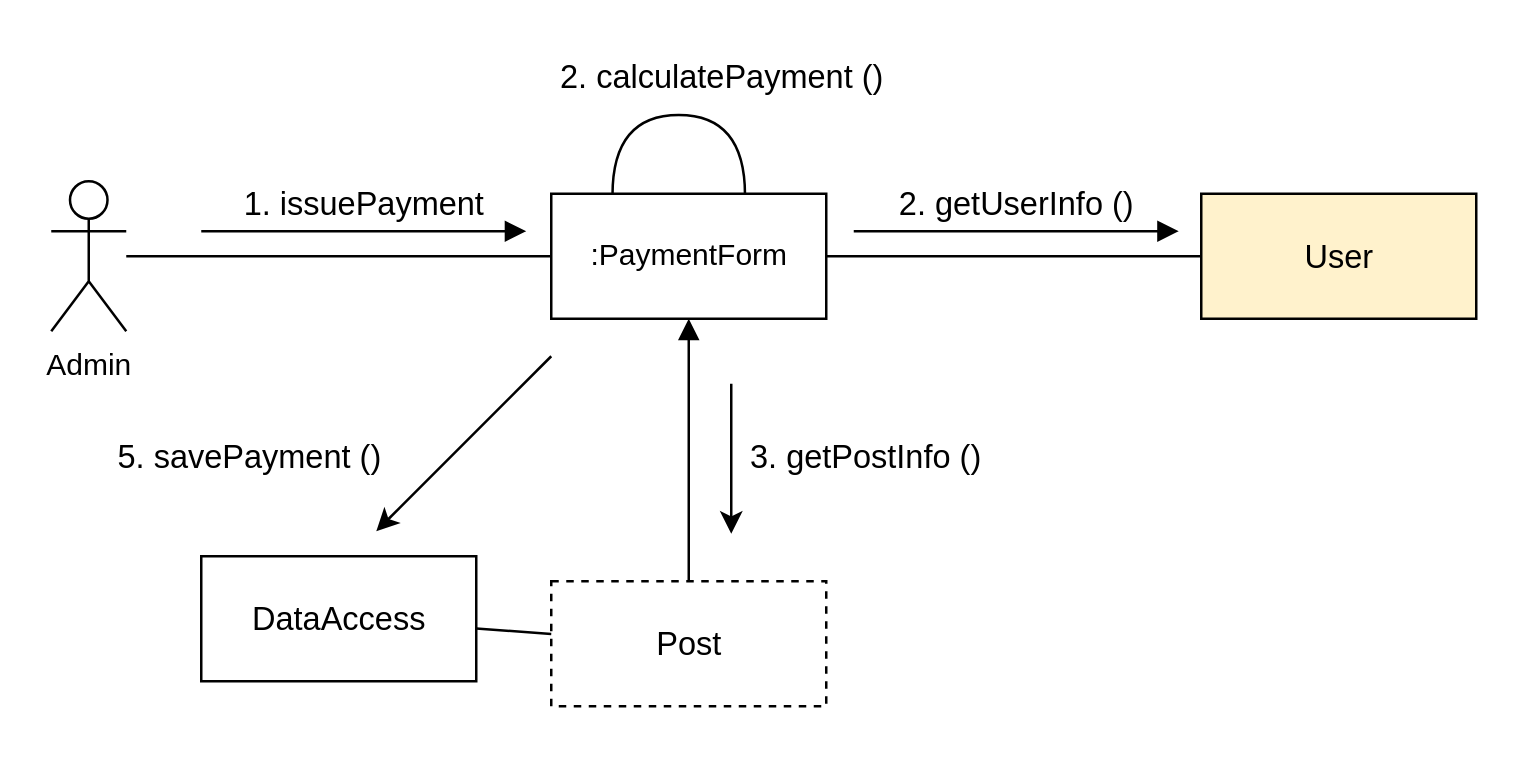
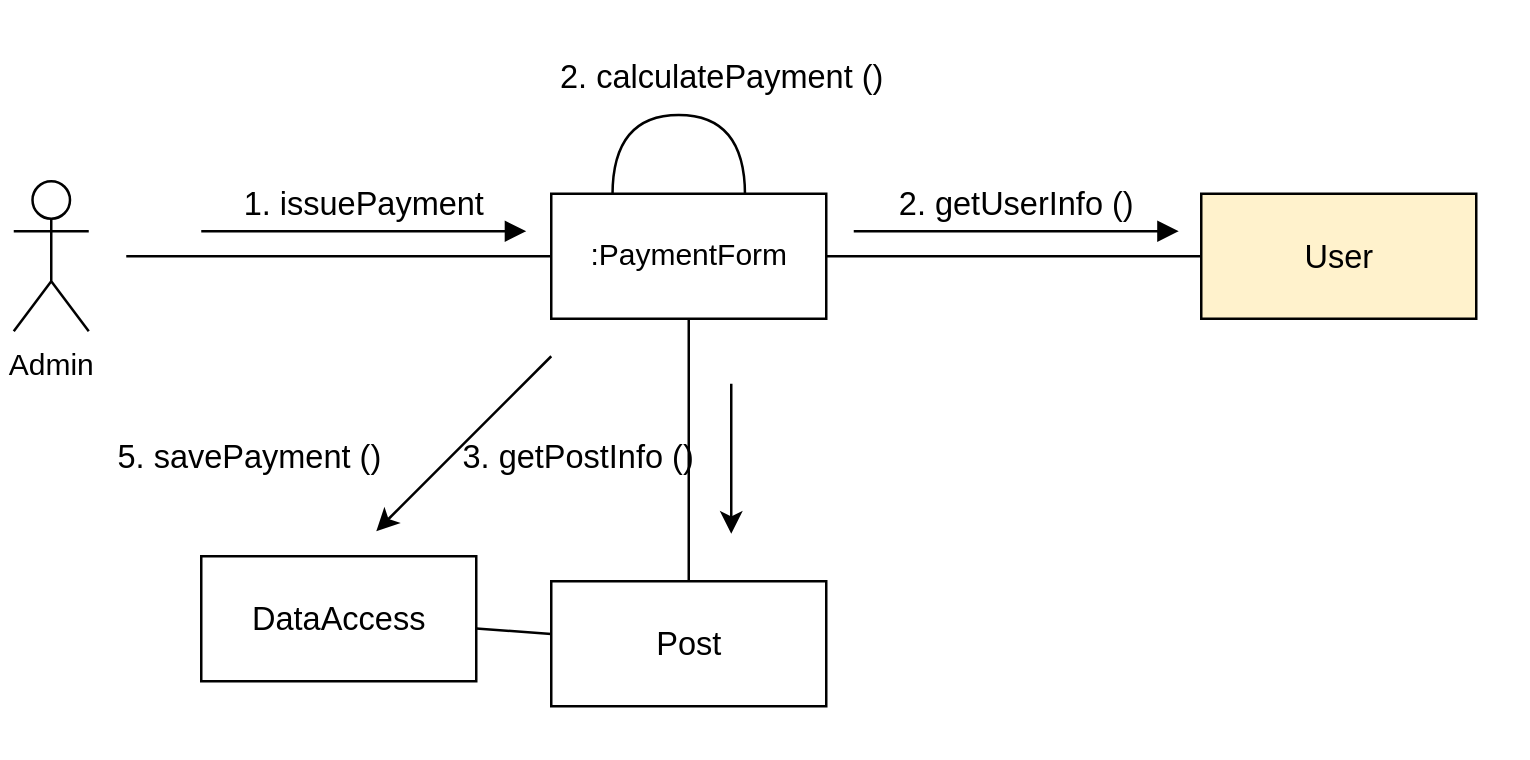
  <mxCell id="0" />
  <mxCell id="1" parent="0" />
- <mxCell id="2" value="Admin" style="shape=umlActor;verticalLabelPosition=bottom;labelBackgroundColor=#ffffff;verticalAlign=top;html=1;" vertex="1" parent="1"><mxGeometry x="20" y="72" width="30" height="60" as="geometry" /></mxCell>
+ <mxCell id="2" value="Admin" style="shape=umlActor;verticalLabelPosition=bottom;labelBackgroundColor=#ffffff;verticalAlign=top;html=1;" vertex="1" parent="1"><mxGeometry x="5" y="72" width="30" height="60" as="geometry" /></mxCell>
  <mxCell id="3" value=":PaymentForm" style="html=1;" vertex="1" parent="1"><mxGeometry x="220" y="77" width="110" height="50" as="geometry" /></mxCell>
  <mxCell id="4" value="&lt;font style=&quot;font-size: 13px&quot;&gt;User&lt;/font&gt;" style="html=1;fillColor=#fff2cc;" vertex="1" parent="1"><mxGeometry x="480" y="77" width="110" height="50" as="geometry" /></mxCell>
- <mxCell id="5" value="&lt;font style=&quot;font-size: 13px&quot;&gt;Post&lt;/font&gt;" style="html=1;dashed=1;" vertex="1" parent="1"><mxGeometry x="220" y="232" width="110" height="50" as="geometry" /></mxCell>
+ <mxCell id="5" value="&lt;font style=&quot;font-size: 13px&quot;&gt;Post&lt;/font&gt;" style="html=1;" vertex="1" parent="1"><mxGeometry x="220" y="232" width="110" height="50" as="geometry" /></mxCell>
  <mxCell id="6" value="" style="line;strokeWidth=1;fillColor=none;align=left;verticalAlign=middle;spacingTop=-1;spacingLeft=3;spacingRight=3;rotatable=0;labelPosition=right;points=[];portConstraint=eastwest;fontSize=12;" vertex="1" parent="1"><mxGeometry x="50" y="98" width="170" height="8" as="geometry" /></mxCell>
  <mxCell id="7" value="&lt;font style=&quot;font-size: 13px&quot;&gt;1. issuePayment&lt;/font&gt;" style="html=1;verticalAlign=bottom;endArrow=block;" edge="1" parent="1"><mxGeometry width="80" relative="1" as="geometry"><mxPoint x="80" y="92" as="sourcePoint" /><mxPoint x="210" y="92" as="targetPoint" /></mxGeometry></mxCell>
  <mxCell id="8" value="" style="line;strokeWidth=1;fillColor=none;align=left;verticalAlign=middle;spacingTop=-1;spacingLeft=3;spacingRight=3;rotatable=0;labelPosition=right;points=[];portConstraint=eastwest;" vertex="1" parent="1"><mxGeometry x="330" y="98" width="150" height="8" as="geometry" /></mxCell>
  <mxCell id="9" value="&lt;font style=&quot;font-size: 13px&quot;&gt;2. getUserInfo ()&lt;/font&gt;" style="html=1;verticalAlign=bottom;endArrow=block;" edge="1" parent="1"><mxGeometry width="80" relative="1" as="geometry"><mxPoint x="341" y="92" as="sourcePoint" /><mxPoint x="471" y="92" as="targetPoint" /></mxGeometry></mxCell>
  <mxCell id="10" value="" style="shape=requiredInterface;html=1;verticalLabelPosition=bottom;rotation=-90;" vertex="1" parent="1"><mxGeometry x="255" y="35" width="32" height="53" as="geometry" /></mxCell>
- <mxCell id="11" value="" style="endArrow=block;html=1;entryX=0.5;entryY=1;entryDx=0;entryDy=0;" edge="1" parent="1" source="5" target="3"><mxGeometry width="50" height="50" relative="1" as="geometry"><mxPoint x="10" y="352" as="sourcePoint" /><mxPoint x="60" y="302" as="targetPoint" /></mxGeometry></mxCell>
+ <mxCell id="11" value="" style="endArrow=none;html=1;entryX=0.5;entryY=1;entryDx=0;entryDy=0;" edge="1" parent="1" source="5" target="3"><mxGeometry width="50" height="50" relative="1" as="geometry"><mxPoint x="10" y="352" as="sourcePoint" /><mxPoint x="60" y="302" as="targetPoint" /></mxGeometry></mxCell>
  <mxCell id="12" value="" style="endArrow=classic;html=1;" edge="1" parent="1"><mxGeometry width="50" height="50" relative="1" as="geometry"><mxPoint x="292" y="153" as="sourcePoint" /><mxPoint x="292" y="213" as="targetPoint" /></mxGeometry></mxCell>
- <mxCell id="13" value="&lt;font style=&quot;font-size: 13px&quot;&gt;3. getPostInfo ()&lt;/font&gt;" style="text;html=1;resizable=0;points=[];autosize=1;align=left;verticalAlign=top;spacingTop=-4;" vertex="1" parent="1"><mxGeometry x="298" y="172" width="110" height="20" as="geometry" /></mxCell>
+ <mxCell id="13" value="&lt;font style=&quot;font-size: 13px&quot;&gt;3. getPostInfo ()&lt;/font&gt;" style="text;html=1;resizable=0;points=[];autosize=1;align=left;verticalAlign=top;spacingTop=-4;" vertex="1" parent="1"><mxGeometry x="183" y="172" width="110" height="20" as="geometry" /></mxCell>
  <mxCell id="14" value="&lt;font style=&quot;font-size: 13px&quot;&gt;DataAccess&lt;/font&gt;" style="html=1;" vertex="1" parent="1"><mxGeometry x="80" y="222" width="110" height="50" as="geometry" /></mxCell>
  <mxCell id="15" value="" style="endArrow=none;html=1;" edge="1" parent="1" source="14" target="5"><mxGeometry width="50" height="50" relative="1" as="geometry"><mxPoint x="20" y="422" as="sourcePoint" /><mxPoint x="70" y="372" as="targetPoint" /></mxGeometry></mxCell>
  <mxCell id="16" value="" style="endArrow=classic;html=1;" edge="1" parent="1"><mxGeometry width="50" height="50" relative="1" as="geometry"><mxPoint x="220" y="142" as="sourcePoint" /><mxPoint x="150" y="212" as="targetPoint" /></mxGeometry></mxCell>
  <mxCell id="17" value="&lt;font style=&quot;font-size: 13px&quot;&gt;5. savePayment ()&lt;/font&gt;" style="text;html=1;resizable=0;points=[];autosize=1;align=left;verticalAlign=top;spacingTop=-4;" vertex="1" parent="1"><mxGeometry x="45" y="172" width="120" height="20" as="geometry" /></mxCell>
  <mxCell id="18" value="&lt;font style=&quot;font-size: 13px&quot;&gt;2. calculatePayment ()&lt;/font&gt;" style="text;html=1;resizable=0;points=[];autosize=1;align=left;verticalAlign=top;spacingTop=-4;" vertex="1" parent="1"><mxGeometry x="222" y="20" width="140" height="20" as="geometry" /></mxCell>
